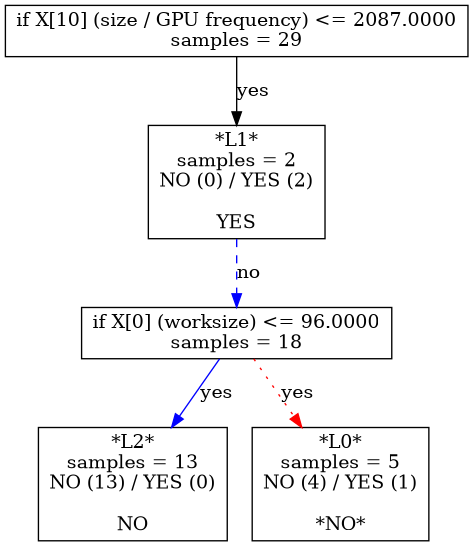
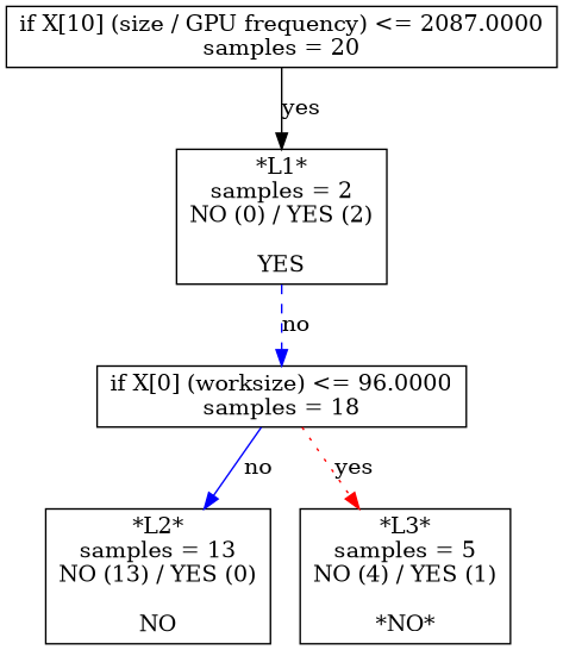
  digraph {
    node [shape=box]
    edge [color=blue style=solid]
-   n1 [label="if X[10] (size / GPU frequency) <= 2087.0000\nsamples = 29"]
+   n1 [label="if X[10] (size / GPU frequency) <= 2087.0000\nsamples = 20"]
    n2 [label="*L1*\nsamples = 2\nNO (0) / YES (2)\n\nYES"]
    n3 [label="if X[0] (worksize) <= 96.0000\nsamples = 18"]
    n4 [label="*L2*\nsamples = 13\nNO (13) / YES (0)\n\nNO"]
-   n5 [label="*L0*\nsamples = 5\nNO (4) / YES (1)\n\n*NO*"]
+   n5 [label="*L3*\nsamples = 5\nNO (4) / YES (1)\n\n*NO*"]
    n1 -> n2 [color=black label=yes]
    n2 -> n3 [label=no style=dashed]
-   n3 -> n4 [label=yes]
+   n3 -> n4 [label=no]
    n3 -> n5 [color=red label=yes style=dotted]
  }
